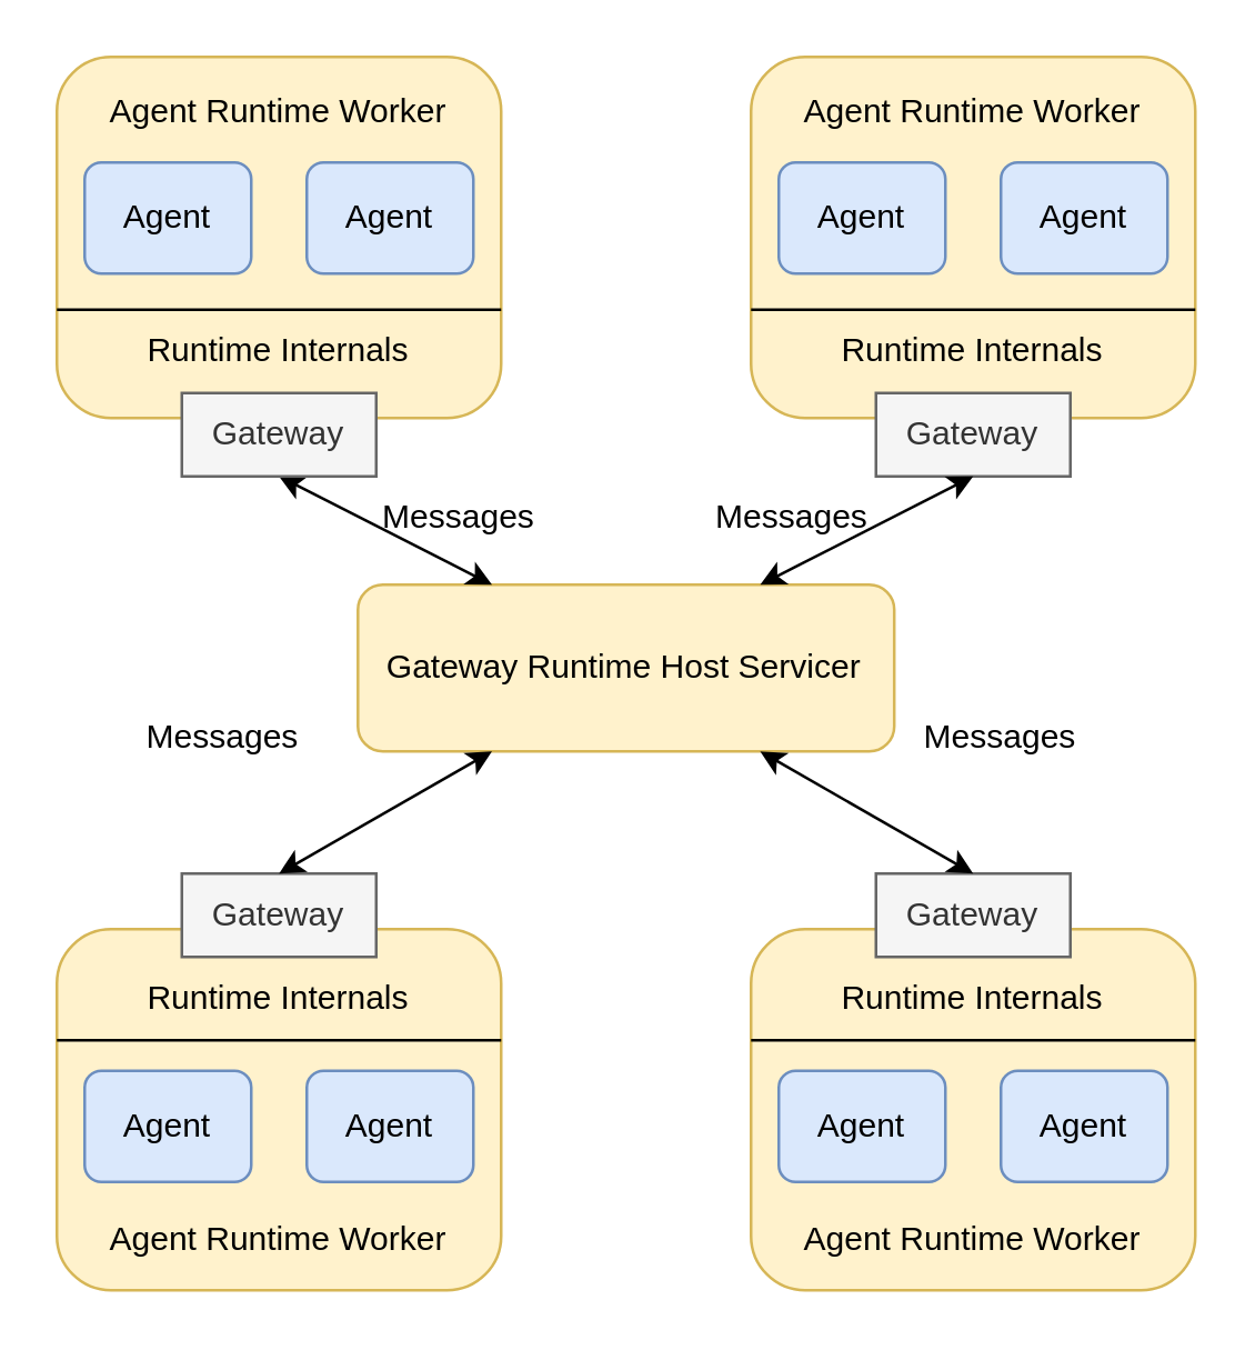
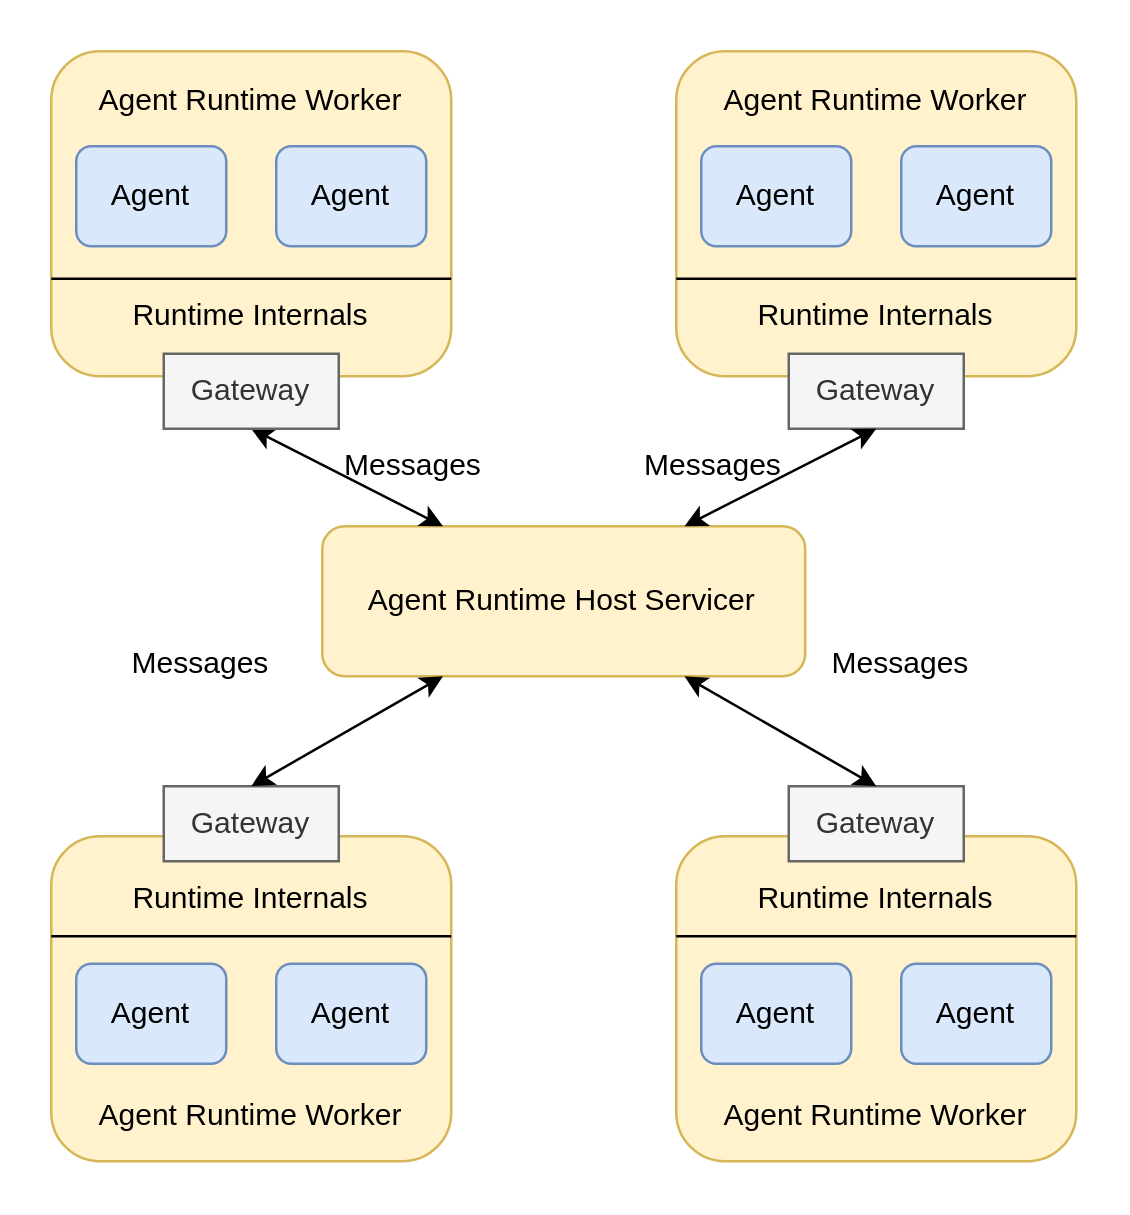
  <mxCell id="0" />
  <mxCell id="1" parent="0" />
  <mxCell id="2" value="" style="rounded=1;whiteSpace=wrap;html=1;fillColor=#fff2cc;strokeColor=#d6b656;" parent="1" vertex="1"><mxGeometry x="270" y="334" width="160" height="130" as="geometry" /></mxCell>
  <mxCell id="3" value="Agent Runtime Worker" style="text;html=1;align=center;verticalAlign=middle;whiteSpace=wrap;rounded=0;" parent="1" vertex="1"><mxGeometry x="285" y="431" width="130" height="30" as="geometry" /></mxCell>
  <mxCell id="4" value="Agent" style="rounded=1;whiteSpace=wrap;html=1;fillColor=#dae8fc;strokeColor=#6c8ebf;" parent="1" vertex="1"><mxGeometry x="280" y="385" width="60" height="40" as="geometry" /></mxCell>
  <mxCell id="5" value="" style="endArrow=none;html=1;rounded=0;entryX=1;entryY=0.25;entryDx=0;entryDy=0;" parent="1" edge="1"><mxGeometry width="50" height="50" relative="1" as="geometry"><mxPoint x="270" y="374" as="sourcePoint" /><mxPoint x="430" y="374" as="targetPoint" /></mxGeometry></mxCell>
  <mxCell id="6" value="Runtime Internals" style="text;html=1;align=center;verticalAlign=middle;whiteSpace=wrap;rounded=0;" parent="1" vertex="1"><mxGeometry x="295" y="344" width="110" height="30" as="geometry" /></mxCell>
  <mxCell id="7" value="Gateway" style="rounded=0;whiteSpace=wrap;html=1;fillColor=#f5f5f5;strokeColor=#666666;fontColor=#333333;" parent="1" vertex="1"><mxGeometry x="315" y="314" width="70" height="30" as="geometry" /></mxCell>
  <mxCell id="8" value="Agent" style="rounded=1;whiteSpace=wrap;html=1;fillColor=#dae8fc;strokeColor=#6c8ebf;" parent="1" vertex="1"><mxGeometry x="360" y="385" width="60" height="40" as="geometry" /></mxCell>
  <mxCell id="9" value="Messages" style="text;html=1;align=center;verticalAlign=middle;whiteSpace=wrap;rounded=0;" parent="1" vertex="1"><mxGeometry x="330" y="250" width="60" height="30" as="geometry" /></mxCell>
  <mxCell id="10" value="" style="rounded=1;whiteSpace=wrap;html=1;fillColor=#fff2cc;strokeColor=#d6b656;" parent="1" vertex="1"><mxGeometry x="20" y="334" width="160" height="130" as="geometry" /></mxCell>
  <mxCell id="11" value="Agent Runtime Worker" style="text;html=1;align=center;verticalAlign=middle;whiteSpace=wrap;rounded=0;" parent="1" vertex="1"><mxGeometry x="35" y="431" width="130" height="30" as="geometry" /></mxCell>
  <mxCell id="12" value="Agent" style="rounded=1;whiteSpace=wrap;html=1;fillColor=#dae8fc;strokeColor=#6c8ebf;" parent="1" vertex="1"><mxGeometry x="30" y="385" width="60" height="40" as="geometry" /></mxCell>
  <mxCell id="13" value="" style="endArrow=none;html=1;rounded=0;entryX=1;entryY=0.25;entryDx=0;entryDy=0;" parent="1" edge="1"><mxGeometry width="50" height="50" relative="1" as="geometry"><mxPoint x="20" y="374" as="sourcePoint" /><mxPoint x="180" y="374" as="targetPoint" /></mxGeometry></mxCell>
  <mxCell id="14" value="Runtime Internals" style="text;html=1;align=center;verticalAlign=middle;whiteSpace=wrap;rounded=0;" parent="1" vertex="1"><mxGeometry x="45" y="344" width="110" height="30" as="geometry" /></mxCell>
  <mxCell id="15" value="Gateway" style="rounded=0;whiteSpace=wrap;html=1;fillColor=#f5f5f5;strokeColor=#666666;fontColor=#333333;" parent="1" vertex="1"><mxGeometry x="65" y="314" width="70" height="30" as="geometry" /></mxCell>
  <mxCell id="16" value="Agent" style="rounded=1;whiteSpace=wrap;html=1;fillColor=#dae8fc;strokeColor=#6c8ebf;" parent="1" vertex="1"><mxGeometry x="110" y="385" width="60" height="40" as="geometry" /></mxCell>
- <mxCell id="17" value="Gateway Runtime Host Servicer" style="rounded=1;whiteSpace=wrap;html=1;fillColor=#fff2cc;strokeColor=#d6b656;" parent="1" vertex="1"><mxGeometry x="128.42" y="210" width="193.16" height="60" as="geometry" /></mxCell>
+ <mxCell id="17" value="Agent Runtime Host Servicer" style="rounded=1;whiteSpace=wrap;html=1;fillColor=#fff2cc;strokeColor=#d6b656;" parent="1" vertex="1"><mxGeometry x="128.42" y="210" width="193.16" height="60" as="geometry" /></mxCell>
  <mxCell id="18" value="" style="endArrow=classic;startArrow=classic;html=1;rounded=0;exitX=0.5;exitY=0;exitDx=0;exitDy=0;entryX=0.25;entryY=1;entryDx=0;entryDy=0;" parent="1" source="15" target="17" edge="1"><mxGeometry width="50" height="50" relative="1" as="geometry"><mxPoint x="120" y="290" as="sourcePoint" /><mxPoint x="150" y="247" as="targetPoint" /></mxGeometry></mxCell>
  <mxCell id="19" value="" style="endArrow=classic;startArrow=classic;html=1;rounded=0;exitX=0.5;exitY=0;exitDx=0;exitDy=0;entryX=0.75;entryY=1;entryDx=0;entryDy=0;" parent="1" source="7" target="17" edge="1"><mxGeometry width="50" height="50" relative="1" as="geometry"><mxPoint x="310" y="260" as="sourcePoint" /><mxPoint x="360" y="210" as="targetPoint" /></mxGeometry></mxCell>
  <mxCell id="20" value="" style="endArrow=classic;html=1;rounded=0;entryX=0.5;entryY=1;entryDx=0;entryDy=0;exitX=0.25;exitY=0;exitDx=0;exitDy=0;startArrow=classic;startFill=1;" parent="1" source="17" target="28" edge="1"><mxGeometry width="50" height="50" relative="1" as="geometry"><mxPoint x="310" y="260" as="sourcePoint" /><mxPoint x="225" y="180" as="targetPoint" /></mxGeometry></mxCell>
  <mxCell id="21" value="Messages" style="text;html=1;align=center;verticalAlign=middle;whiteSpace=wrap;rounded=0;" parent="1" vertex="1"><mxGeometry x="255" y="171" width="60" height="30" as="geometry" /></mxCell>
  <mxCell id="22" value="Messages" style="text;html=1;align=center;verticalAlign=middle;whiteSpace=wrap;rounded=0;" parent="1" vertex="1"><mxGeometry x="50" y="250" width="60" height="30" as="geometry" /></mxCell>
  <mxCell id="23" value="" style="rounded=1;whiteSpace=wrap;html=1;fillColor=#fff2cc;strokeColor=#d6b656;" vertex="1" parent="1"><mxGeometry x="20" y="20" width="160" height="130" as="geometry" /></mxCell>
  <mxCell id="24" value="Agent Runtime Worker" style="text;html=1;align=center;verticalAlign=middle;whiteSpace=wrap;rounded=0;" vertex="1" parent="1"><mxGeometry x="35" y="25" width="130" height="30" as="geometry" /></mxCell>
  <mxCell id="25" value="Agent" style="rounded=1;whiteSpace=wrap;html=1;fillColor=#dae8fc;strokeColor=#6c8ebf;" vertex="1" parent="1"><mxGeometry x="30" y="58" width="60" height="40" as="geometry" /></mxCell>
  <mxCell id="26" value="" style="endArrow=none;html=1;rounded=0;entryX=1;entryY=0.25;entryDx=0;entryDy=0;" edge="1" parent="1"><mxGeometry width="50" height="50" relative="1" as="geometry"><mxPoint x="20" y="111" as="sourcePoint" /><mxPoint x="180" y="111" as="targetPoint" /></mxGeometry></mxCell>
  <mxCell id="27" value="Runtime Internals" style="text;html=1;align=center;verticalAlign=middle;whiteSpace=wrap;rounded=0;" vertex="1" parent="1"><mxGeometry x="45" y="111" width="110" height="30" as="geometry" /></mxCell>
  <mxCell id="28" value="Gateway" style="rounded=0;whiteSpace=wrap;html=1;fillColor=#f5f5f5;strokeColor=#666666;fontColor=#333333;" vertex="1" parent="1"><mxGeometry x="65" y="141" width="70" height="30" as="geometry" /></mxCell>
  <mxCell id="29" value="Agent" style="rounded=1;whiteSpace=wrap;html=1;fillColor=#dae8fc;strokeColor=#6c8ebf;" vertex="1" parent="1"><mxGeometry x="110" y="58" width="60" height="40" as="geometry" /></mxCell>
  <mxCell id="30" value="" style="rounded=1;whiteSpace=wrap;html=1;fillColor=#fff2cc;strokeColor=#d6b656;" vertex="1" parent="1"><mxGeometry x="270" y="20" width="160" height="130" as="geometry" /></mxCell>
  <mxCell id="31" value="Agent Runtime Worker" style="text;html=1;align=center;verticalAlign=middle;whiteSpace=wrap;rounded=0;" vertex="1" parent="1"><mxGeometry x="285" y="25" width="130" height="30" as="geometry" /></mxCell>
  <mxCell id="32" value="Agent" style="rounded=1;whiteSpace=wrap;html=1;fillColor=#dae8fc;strokeColor=#6c8ebf;" vertex="1" parent="1"><mxGeometry x="280" y="58" width="60" height="40" as="geometry" /></mxCell>
  <mxCell id="33" value="" style="endArrow=none;html=1;rounded=0;entryX=1;entryY=0.25;entryDx=0;entryDy=0;" edge="1" parent="1"><mxGeometry width="50" height="50" relative="1" as="geometry"><mxPoint x="270" y="111" as="sourcePoint" /><mxPoint x="430" y="111" as="targetPoint" /></mxGeometry></mxCell>
  <mxCell id="34" value="Runtime Internals" style="text;html=1;align=center;verticalAlign=middle;whiteSpace=wrap;rounded=0;" vertex="1" parent="1"><mxGeometry x="295" y="111" width="110" height="30" as="geometry" /></mxCell>
  <mxCell id="35" value="Gateway" style="rounded=0;whiteSpace=wrap;html=1;fillColor=#f5f5f5;strokeColor=#666666;fontColor=#333333;" vertex="1" parent="1"><mxGeometry x="315" y="141" width="70" height="30" as="geometry" /></mxCell>
  <mxCell id="36" value="Agent" style="rounded=1;whiteSpace=wrap;html=1;fillColor=#dae8fc;strokeColor=#6c8ebf;" vertex="1" parent="1"><mxGeometry x="360" y="58" width="60" height="40" as="geometry" /></mxCell>
  <mxCell id="37" value="" style="endArrow=classic;html=1;rounded=0;entryX=0.5;entryY=1;entryDx=0;entryDy=0;exitX=0.75;exitY=0;exitDx=0;exitDy=0;startArrow=classic;startFill=1;" edge="1" parent="1" source="17" target="35"><mxGeometry width="50" height="50" relative="1" as="geometry"><mxPoint x="187" y="220" as="sourcePoint" /><mxPoint x="110" y="181" as="targetPoint" /></mxGeometry></mxCell>
  <mxCell id="38" value="Messages" style="text;html=1;align=center;verticalAlign=middle;whiteSpace=wrap;rounded=0;" vertex="1" parent="1"><mxGeometry x="135" y="171" width="60" height="30" as="geometry" /></mxCell>
